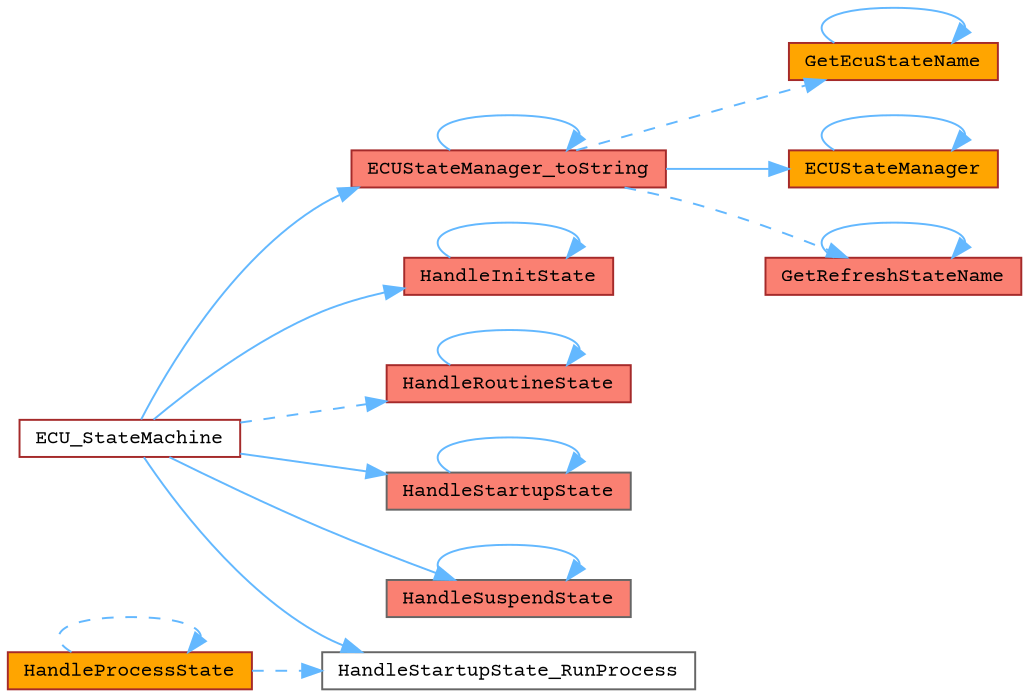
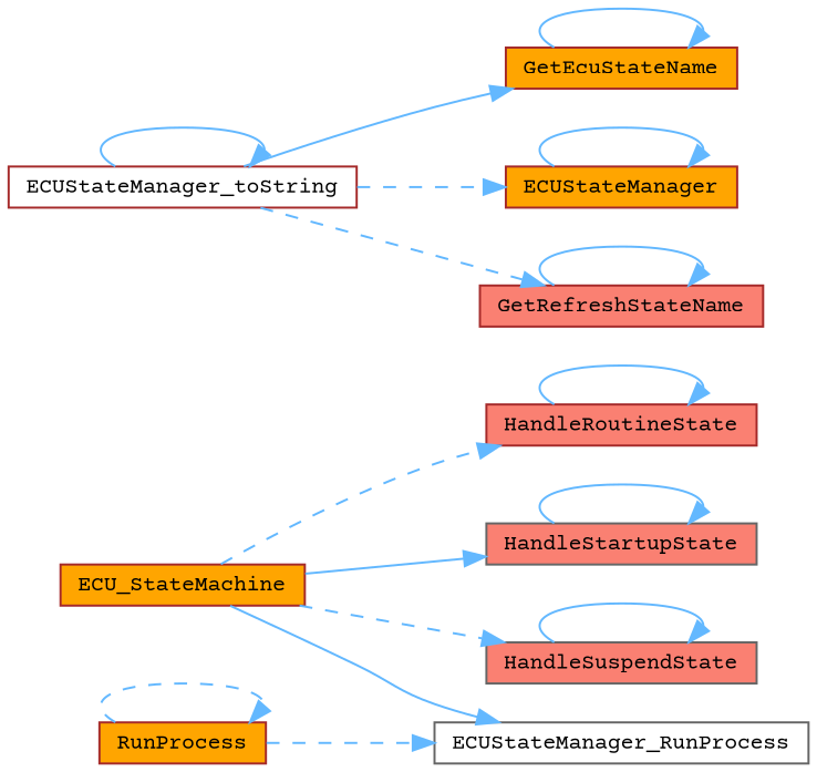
  digraph {
    fontname="Courier Prime"
    rankdir=LR
    node [color=brown fillcolor=salmon fontname="Courier Prime" fontsize=10 shape=box style=filled]
    edge [color=steelblue1 fontname="Courier Prime" fontsize=10 labelfontname=Helvetica labelfontsize=10 style=solid]
-   n1 [fillcolor=white fontcolor=black height=0.2 label=ECU_StateMachine width=0.4]
-   n2 [height=0.2 label=ECUStateManager_toString width=0.4]
-   n3 [height=0.2 label=HandleInitState width=0.4]
+   n1 [fillcolor=orange fontcolor=black height=0.2 label=ECU_StateMachine width=0.4]
+   n2 [fillcolor=white height=0.2 label=ECUStateManager_toString width=0.4]
    n4 [height=0.2 label=HandleRoutineState width=0.4]
    n5 [color=gray40 height=0.2 label=HandleStartupState width=0.4]
    n6 [color=gray40 height=0.2 label=HandleSuspendState width=0.4]
-   n7 [color=gray40 fillcolor=white height=0.2 label=HandleStartupState_RunProcess width=0.4]
+   n7 [color=gray40 fillcolor=white height=0.2 label=ECUStateManager_RunProcess width=0.4]
    n8 [fillcolor=orange height=0.2 label=GetEcuStateName width=0.4]
    n9 [fillcolor=orange height=0.2 label=ECUStateManager width=0.4]
    n10 [height=0.2 label=GetRefreshStateName width=0.4]
-   n11 [fillcolor=orange height=0.2 label=HandleProcessState width=0.4]
-   n1 -> n2
-   n1 -> n3
+   n11 [fillcolor=orange height=0.2 label=RunProcess width=0.4]
    n1 -> n4 [style=dashed]
    n1 -> n5
-   n1 -> n6
+   n1 -> n6 [style=dashed]
    n1 -> n7
    n2 -> n2
-   n2 -> n8 [style=dashed]
-   n2 -> n9
+   n2 -> n8
+   n2 -> n9 [style=dashed]
    n2 -> n10 [style=dashed]
-   n3 -> n3
    n4 -> n4
    n5 -> n5
    n6 -> n6
    n8 -> n8
    n9 -> n9
    n10 -> n10
    n11 -> n7 [style=dashed]
    n11 -> n11 [style=dashed]
  }
